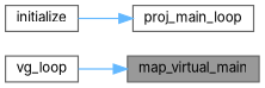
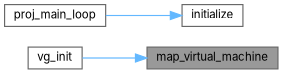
  digraph {
    fontname=Inter
    rankdir=RL
    node [color=grey40 fillcolor=white fontname=Inter fontsize=10 shape=box style=filled]
    edge [color=steelblue1 dir=back fontname=Inter fontsize=10 labelfontname=Helvetica labelfontsize=10 style=solid]
-   n1 [color=gray40 fillcolor=grey60 fontcolor=black height=0.2 label=map_virtual_main width=0.4]
-   n2 [height=0.2 label=vg_loop width=0.4]
+   n1 [color=gray40 fillcolor=grey60 fontcolor=black height=0.2 label=map_virtual_machine width=0.4]
+   n2 [height=0.2 label=vg_init width=0.4]
    n3 [height=0.2 label=initialize width=0.4]
    n4 [height=0.2 label=proj_main_loop width=0.4]
    n1 -> n2
-   n4 -> n3
+   n3 -> n4
  }
